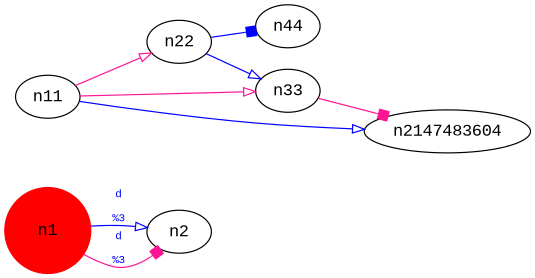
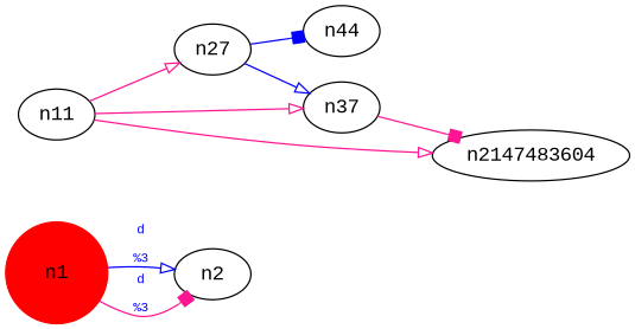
  digraph {
    fontcolor=blue
    fontname="Liberation Mono"
    rankdir=LR
    node [fontname="Liberation Mono"]
    edge [arrowhead=onormal color=blue fontname="Liberation Mono"]
    n1 [color=red height=1 style=filled width=1]
    n2
    n11
-   n22
-   n33
+   n22 [label=n27]
+   n33 [label=n37]
    n2147483604
    n44
    n1 -> n2 [fontcolor=blue fontsize=9 label="d\n\l\G"]
    n1 -> n2 [arrowhead=box color=deeppink fontcolor=blue fontsize=9 label="d\n\l\G"]
    n11 -> n22 [color=deeppink]
    n11 -> n33 [color=deeppink]
-   n11 -> n2147483604
+   n11 -> n2147483604 [color=deeppink]
    n22 -> n33
    n22 -> n44 [arrowhead=box]
    n33 -> n2147483604 [arrowhead=box color=deeppink]
  }
